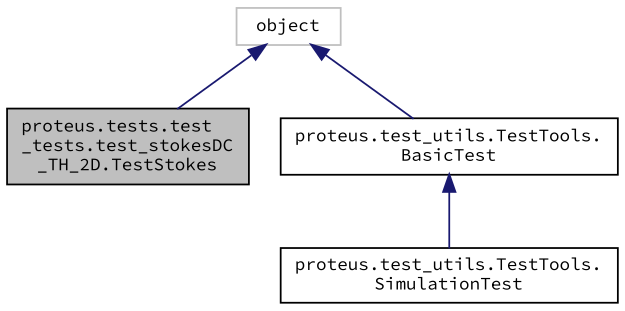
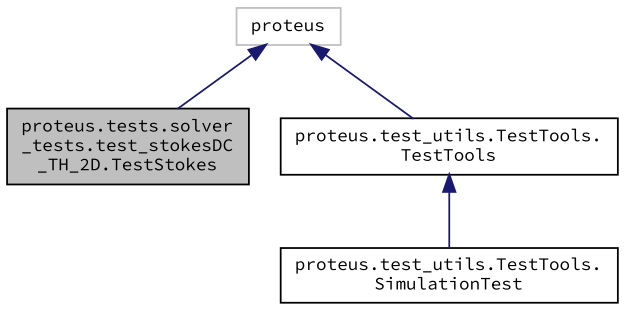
  digraph {
    fontname="Source Code Pro"
    node [color=black fillcolor=white fontname="Source Code Pro" fontsize=10 shape=record style=filled]
    edge [color=midnightblue dir=back fontname="Source Code Pro" fontsize=10 labelfontname=Helvetica labelfontsize=10 style=solid]
-   n1 [fillcolor=grey75 fontcolor=black height=0.2 label="proteus.tests.test\l_tests.test_stokesDC\l_TH_2D.TestStokes" width=0.4]
+   n1 [fillcolor=grey75 fontcolor=black height=0.2 label="proteus.tests.solver\l_tests.test_stokesDC\l_TH_2D.TestStokes" width=0.4]
    n2 [height=0.2 label="proteus.test_utils.TestTools.\lSimulationTest" width=0.4]
-   n3 [height=0.2 label="proteus.test_utils.TestTools.\lBasicTest" width=0.4]
-   n4 [color=grey75 height=0.2 label=object width=0.4]
+   n3 [height=0.2 label="proteus.test_utils.TestTools.\lTestTools" width=0.4]
+   n4 [color=grey75 height=0.2 label=proteus width=0.4]
    n3 -> n2
    n4 -> n1
    n4 -> n3
  }
